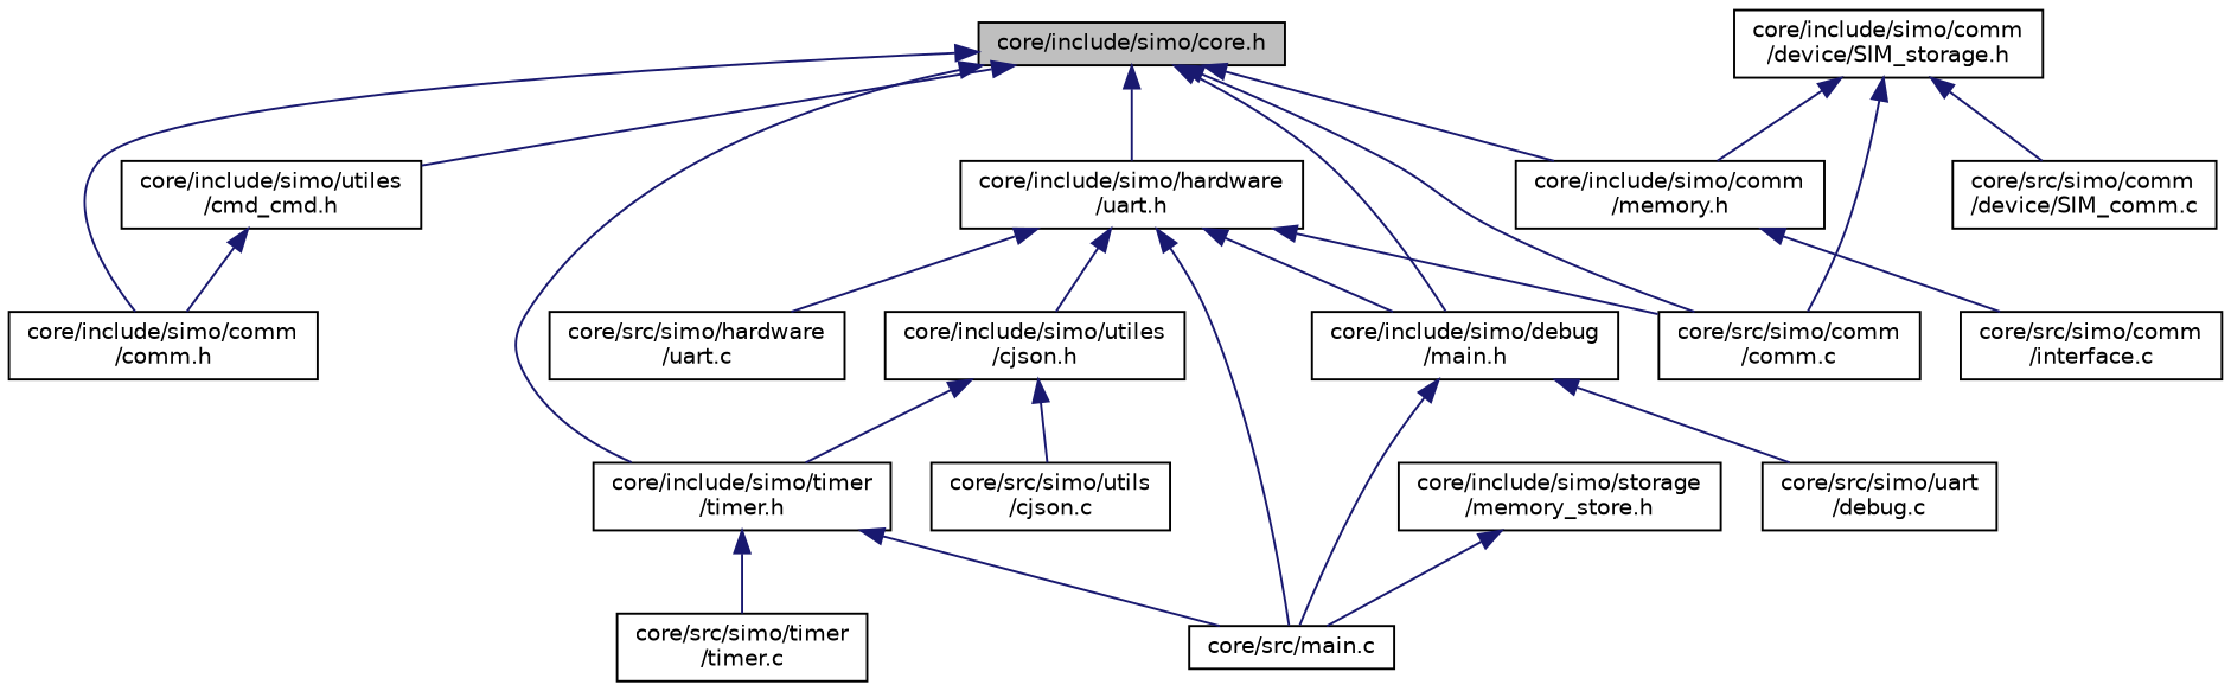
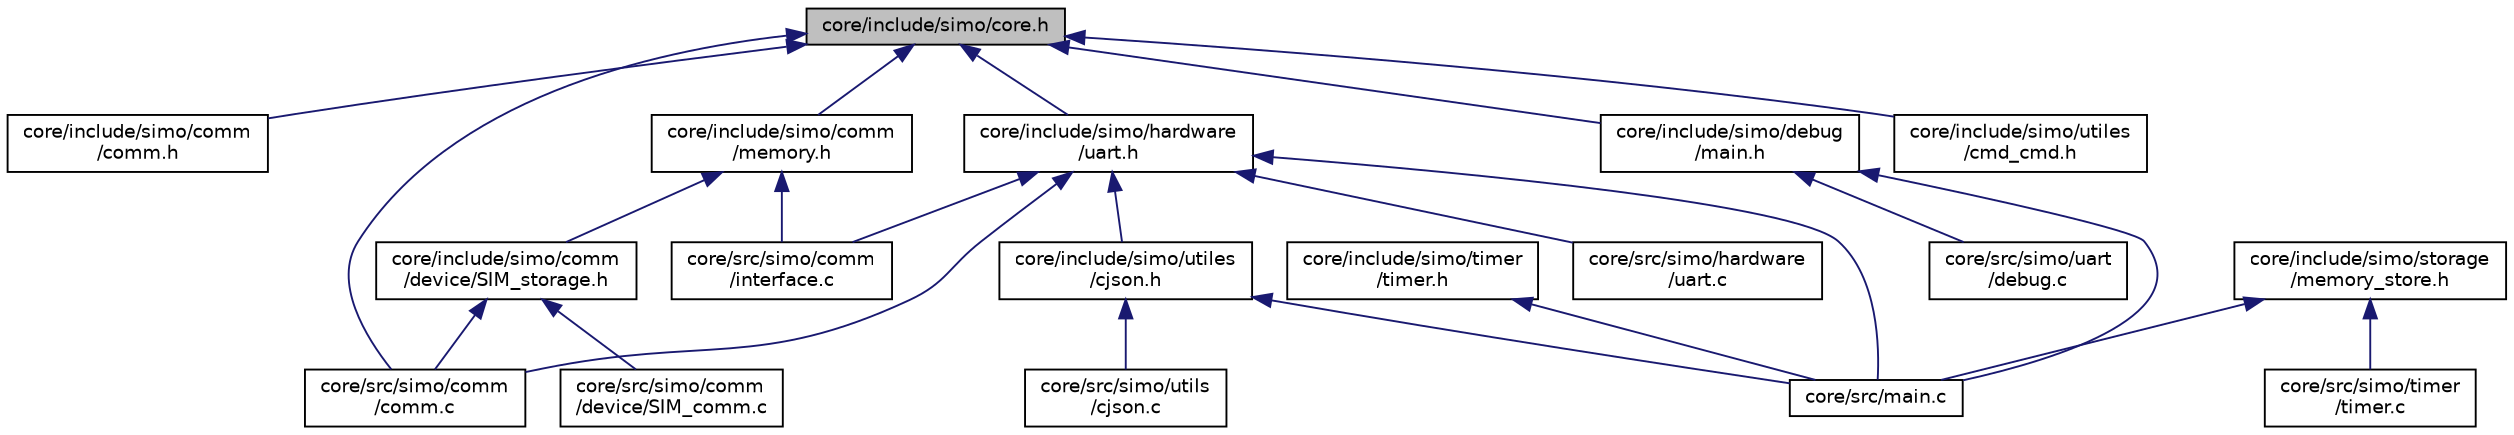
  digraph {
    node [color=black fillcolor=white fontname=Helvetica fontsize=10 shape=record style=filled]
    edge [color=midnightblue dir=back fontname=Helvetica fontsize=10 labelfontname=Helvetica labelfontsize=10 style=solid]
    n1 [fillcolor=grey75 fontcolor=black height=0.2 label="core/include/simo/core.h" width=0.4]
    n2 [height=0.2 label="core/include/simo/comm\l/comm.h" width=0.4]
    n3 [height=0.2 label="core/src/simo/comm\l/comm.c" width=0.4]
    n4 [height=0.2 label="core/include/simo/comm\l/memory.h" width=0.4]
    n5 [height=0.2 label="core/include/simo/debug\l/main.h" width=0.4]
    n6 [height=0.2 label="core/include/simo/hardware\l/uart.h" width=0.4]
    n7 [height=0.2 label="core/include/simo/timer\l/timer.h" width=0.4]
    n8 [height=0.2 label="core/include/simo/utiles\l/cmd_cmd.h" width=0.4]
    n9 [height=0.2 label="core/include/simo/comm\l/device/SIM_storage.h" width=0.4]
    n10 [height=0.2 label="core/src/simo/comm\l/interface.c" width=0.4]
    n11 [height=0.2 label="core/src/main.c" width=0.4]
    n12 [height=0.2 label="core/src/simo/uart\l/debug.c" width=0.4]
    n13 [height=0.2 label="core/include/simo/utiles\l/cjson.h" width=0.4]
    n14 [height=0.2 label="core/src/simo/hardware\l/uart.c" width=0.4]
    n15 [height=0.2 label="core/include/simo/storage\l/memory_store.h" width=0.4]
    n16 [height=0.2 label="core/src/simo/timer\l/timer.c" width=0.4]
    n17 [height=0.2 label="core/src/simo/utils\l/cjson.c" width=0.4]
    n18 [height=0.2 label="core/src/simo/comm\l/device/SIM_comm.c" width=0.4]
    n1 -> n2
    n1 -> n3
    n1 -> n4
    n1 -> n5
    n1 -> n6
-   n1 -> n7
    n1 -> n8
-   n9 -> n4
+   n4 -> n9
    n4 -> n10
    n5 -> n11
    n5 -> n12
    n6 -> n3
-   n6 -> n5
+   n6 -> n10
    n6 -> n11
    n6 -> n13
    n6 -> n14
    n7 -> n11
-   n7 -> n16
-   n8 -> n2
+   n15 -> n16
    n9 -> n3
    n9 -> n18
-   n13 -> n7
+   n13 -> n11
    n13 -> n17
    n15 -> n11
  }
